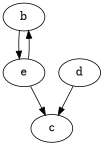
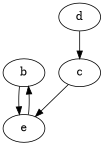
  digraph {
    rankdir=TB
    b
    e
    d
    c
    b -> e
    e -> b
    d -> c
-   e -> c
+   c -> e
  }
